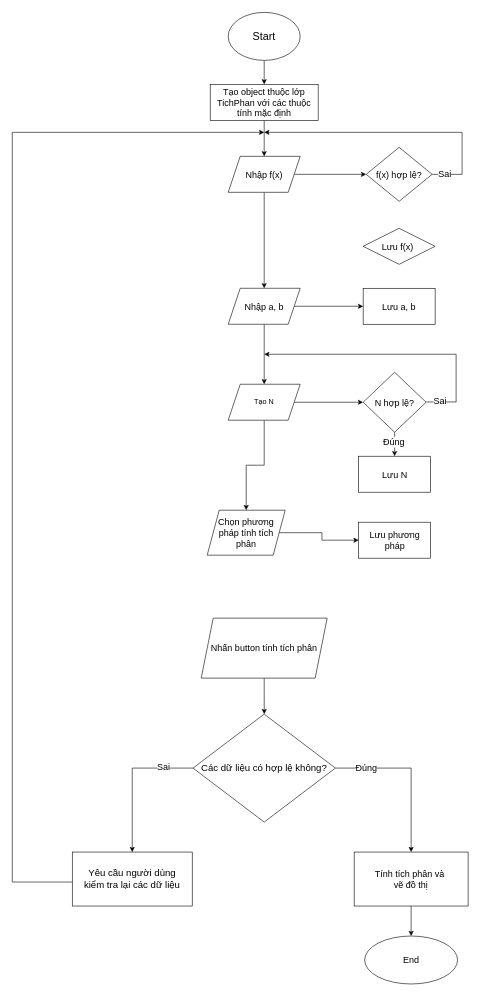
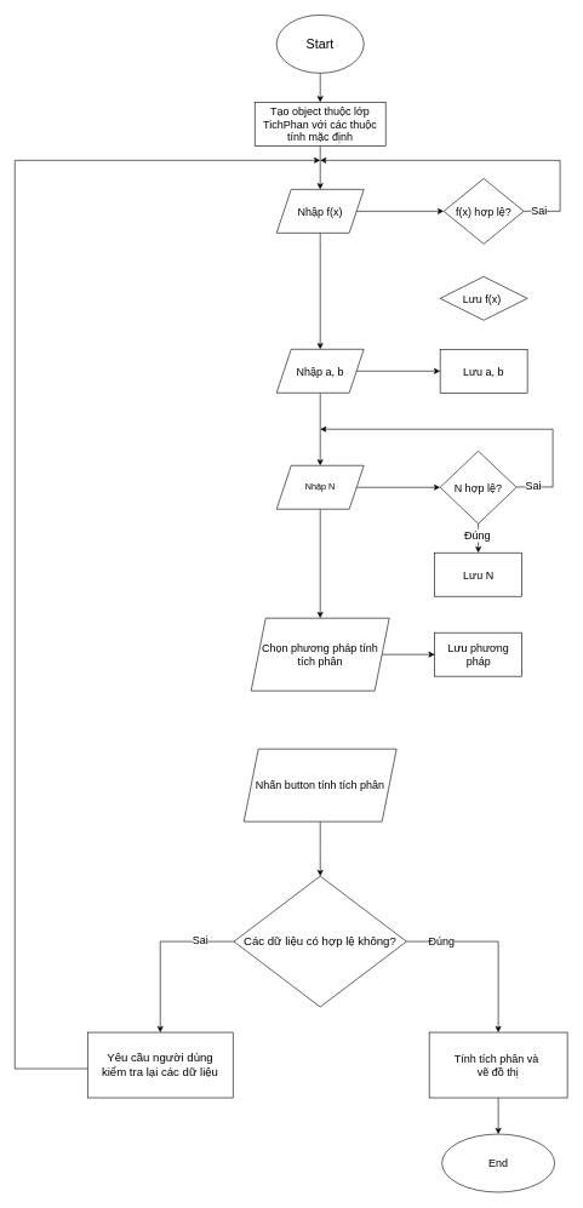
  <mxCell id="0" />
  <mxCell id="1" parent="0" />
  <mxCell id="2" value="" style="edgeStyle=orthogonalEdgeStyle;rounded=0;orthogonalLoop=1;jettySize=auto;html=1;" parent="1" source="3" target="10" edge="1"><mxGeometry relative="1" as="geometry" /></mxCell>
  <mxCell id="3" value="&lt;font style=&quot;font-size: 18px;&quot;&gt;Start&lt;/font&gt;" style="ellipse;whiteSpace=wrap;html=1;" parent="1" vertex="1"><mxGeometry x="380" y="20" width="120" height="80" as="geometry" /></mxCell>
  <mxCell id="4" value="" style="edgeStyle=orthogonalEdgeStyle;rounded=0;orthogonalLoop=1;jettySize=auto;html=1;" parent="1" source="6" target="7" edge="1"><mxGeometry relative="1" as="geometry" /></mxCell>
  <mxCell id="5" value="" style="edgeStyle=orthogonalEdgeStyle;rounded=0;orthogonalLoop=1;jettySize=auto;html=1;" parent="1" source="6" target="17" edge="1"><mxGeometry relative="1" as="geometry" /></mxCell>
  <mxCell id="6" value="&lt;font style=&quot;font-size: 15px;&quot;&gt;Nhập f(x)&lt;/font&gt;" style="shape=parallelogram;perimeter=parallelogramPerimeter;whiteSpace=wrap;html=1;fixedSize=1;" parent="1" vertex="1"><mxGeometry x="380" y="260" width="120" height="60" as="geometry" /></mxCell>
  <mxCell id="7" value="&lt;font style=&quot;font-size: 15px;&quot;&gt;f(x) hợp lệ?&lt;/font&gt;" style="rhombus;whiteSpace=wrap;html=1;" parent="1" vertex="1"><mxGeometry x="610" y="245" width="110" height="90" as="geometry" /></mxCell>
  <mxCell id="8" value="&lt;font style=&quot;font-size: 15px;&quot;&gt;Lưu f(x)&amp;nbsp;&lt;/font&gt;" style="rhombus;whiteSpace=wrap;html=1;" parent="1" vertex="1"><mxGeometry x="605" y="380" width="120" height="60" as="geometry" /></mxCell>
  <mxCell id="9" value="" style="edgeStyle=orthogonalEdgeStyle;rounded=0;orthogonalLoop=1;jettySize=auto;html=1;" parent="1" source="10" target="6" edge="1"><mxGeometry relative="1" as="geometry" /></mxCell>
  <mxCell id="10" value="&lt;font style=&quot;font-size: 15px;&quot;&gt;Tạo object thuộc lớp TichPhan với các thuộc tính mặc định&lt;/font&gt;" style="rounded=0;whiteSpace=wrap;html=1;" parent="1" vertex="1"><mxGeometry x="350" y="140" width="180" height="60" as="geometry" /></mxCell>
  <mxCell id="11" value="" style="endArrow=none;html=1;rounded=0;" parent="1" edge="1"><mxGeometry width="50" height="50" relative="1" as="geometry"><mxPoint x="720" y="290" as="sourcePoint" /><mxPoint x="770" y="290" as="targetPoint" /></mxGeometry></mxCell>
  <mxCell id="12" value="&lt;font style=&quot;font-size: 15px;&quot;&gt;Sai&lt;/font&gt;" style="edgeLabel;html=1;align=center;verticalAlign=middle;resizable=0;points=[];" vertex="1" connectable="0" parent="11"><mxGeometry x="-0.192" y="2" relative="1" as="geometry"><mxPoint as="offset" /></mxGeometry></mxCell>
  <mxCell id="13" value="" style="endArrow=none;html=1;rounded=0;" parent="1" edge="1"><mxGeometry width="50" height="50" relative="1" as="geometry"><mxPoint x="770" y="290" as="sourcePoint" /><mxPoint x="770" y="220" as="targetPoint" /></mxGeometry></mxCell>
  <mxCell id="14" value="" style="endArrow=classic;html=1;rounded=0;" parent="1" edge="1"><mxGeometry width="50" height="50" relative="1" as="geometry"><mxPoint x="770" y="220" as="sourcePoint" /><mxPoint x="440" y="220" as="targetPoint" /></mxGeometry></mxCell>
  <mxCell id="15" value="" style="edgeStyle=orthogonalEdgeStyle;rounded=0;orthogonalLoop=1;jettySize=auto;html=1;" parent="1" source="17" target="20" edge="1"><mxGeometry relative="1" as="geometry" /></mxCell>
  <mxCell id="16" value="" style="edgeStyle=orthogonalEdgeStyle;rounded=0;orthogonalLoop=1;jettySize=auto;html=1;" parent="1" source="17" target="21" edge="1"><mxGeometry relative="1" as="geometry" /></mxCell>
  <mxCell id="17" value="&lt;font style=&quot;font-size: 15px;&quot;&gt;Nhập a, b&lt;/font&gt;" style="shape=parallelogram;perimeter=parallelogramPerimeter;whiteSpace=wrap;html=1;fixedSize=1;" parent="1" vertex="1"><mxGeometry x="380" y="480" width="120" height="60" as="geometry" /></mxCell>
  <mxCell id="18" value="" style="edgeStyle=orthogonalEdgeStyle;rounded=0;orthogonalLoop=1;jettySize=auto;html=1;" parent="1" source="20" target="24" edge="1"><mxGeometry relative="1" as="geometry" /></mxCell>
  <mxCell id="19" value="" style="edgeStyle=orthogonalEdgeStyle;rounded=0;orthogonalLoop=1;jettySize=auto;html=1;" parent="1" source="20" target="31" edge="1"><mxGeometry relative="1" as="geometry" /></mxCell>
- <mxCell id="20" value="Tạo N" style="shape=parallelogram;perimeter=parallelogramPerimeter;whiteSpace=wrap;html=1;fixedSize=1;" parent="1" vertex="1"><mxGeometry x="380" y="640" width="120" height="60" as="geometry" /></mxCell>
+ <mxCell id="20" value="Nhập N" style="shape=parallelogram;perimeter=parallelogramPerimeter;whiteSpace=wrap;html=1;fixedSize=1;" parent="1" vertex="1"><mxGeometry x="380" y="640" width="120" height="60" as="geometry" /></mxCell>
  <mxCell id="21" value="&lt;font style=&quot;font-size: 15px;&quot;&gt;Lưu a, b&lt;/font&gt;" style="whiteSpace=wrap;html=1;" parent="1" vertex="1"><mxGeometry x="605" y="480" width="120" height="60" as="geometry" /></mxCell>
  <mxCell id="22" value="" style="edgeStyle=orthogonalEdgeStyle;rounded=0;orthogonalLoop=1;jettySize=auto;html=1;" parent="1" source="24" target="25" edge="1"><mxGeometry relative="1" as="geometry" /></mxCell>
  <mxCell id="23" value="&lt;font style=&quot;font-size: 15px;&quot;&gt;Đúng&lt;/font&gt;" style="edgeLabel;html=1;align=center;verticalAlign=middle;resizable=0;points=[];" vertex="1" connectable="0" parent="22"><mxGeometry x="-0.23" y="-2" relative="1" as="geometry"><mxPoint as="offset" /></mxGeometry></mxCell>
  <mxCell id="24" value="&lt;font style=&quot;font-size: 15px;&quot;&gt;N hợp lệ?&lt;/font&gt;" style="rhombus;whiteSpace=wrap;html=1;" parent="1" vertex="1"><mxGeometry x="605" y="620" width="105" height="100" as="geometry" /></mxCell>
  <mxCell id="25" value="&lt;font style=&quot;font-size: 15px;&quot;&gt;Lưu N&lt;/font&gt;" style="whiteSpace=wrap;html=1;" parent="1" vertex="1"><mxGeometry x="597.5" y="760" width="120" height="60" as="geometry" /></mxCell>
  <mxCell id="26" value="" style="endArrow=none;html=1;rounded=0;" parent="1" edge="1"><mxGeometry width="50" height="50" relative="1" as="geometry"><mxPoint x="710" y="669.5" as="sourcePoint" /><mxPoint x="760" y="669.5" as="targetPoint" /></mxGeometry></mxCell>
  <mxCell id="27" value="&lt;font style=&quot;font-size: 15px;&quot;&gt;Sai&lt;/font&gt;" style="edgeLabel;html=1;align=center;verticalAlign=middle;resizable=0;points=[];" vertex="1" connectable="0" parent="26"><mxGeometry x="-0.112" y="3" relative="1" as="geometry"><mxPoint as="offset" /></mxGeometry></mxCell>
  <mxCell id="28" value="" style="endArrow=none;html=1;rounded=0;" parent="1" edge="1"><mxGeometry width="50" height="50" relative="1" as="geometry"><mxPoint x="760" y="670" as="sourcePoint" /><mxPoint x="760" y="590" as="targetPoint" /></mxGeometry></mxCell>
  <mxCell id="29" value="" style="endArrow=classic;html=1;rounded=0;" parent="1" edge="1"><mxGeometry width="50" height="50" relative="1" as="geometry"><mxPoint x="760" y="590" as="sourcePoint" /><mxPoint x="440" y="590" as="targetPoint" /></mxGeometry></mxCell>
  <mxCell id="30" value="" style="edgeStyle=orthogonalEdgeStyle;rounded=0;orthogonalLoop=1;jettySize=auto;html=1;" parent="1" source="31" target="32" edge="1"><mxGeometry relative="1" as="geometry" /></mxCell>
- <mxCell id="31" value="&lt;font style=&quot;font-size: 15px;&quot;&gt;Chọn phương pháp tính tích phân&lt;/font&gt;" style="shape=parallelogram;perimeter=parallelogramPerimeter;whiteSpace=wrap;html=1;fixedSize=1;" parent="1" vertex="1"><mxGeometry x="345" y="850" width="130" height="75" as="geometry" /></mxCell>
+ <mxCell id="31" value="&lt;font style=&quot;font-size: 15px;&quot;&gt;Chọn phương pháp tính tích phân&lt;/font&gt;" style="shape=parallelogram;perimeter=parallelogramPerimeter;whiteSpace=wrap;html=1;fixedSize=1;" parent="1" vertex="1"><mxGeometry x="345" y="850" width="190" height="100" as="geometry" /></mxCell>
  <mxCell id="32" value="&lt;font style=&quot;font-size: 15px;&quot;&gt;Lưu phương pháp&lt;/font&gt;" style="whiteSpace=wrap;html=1;" parent="1" vertex="1"><mxGeometry x="597.5" y="870" width="120" height="60" as="geometry" /></mxCell>
  <mxCell id="33" value="" style="edgeStyle=orthogonalEdgeStyle;rounded=0;orthogonalLoop=1;jettySize=auto;html=1;" edge="1" parent="1" source="34" target="39"><mxGeometry relative="1" as="geometry" /></mxCell>
  <mxCell id="34" value="&lt;font style=&quot;font-size: 15px;&quot;&gt;Nhấn button tính tích phân&lt;/font&gt;" style="shape=parallelogram;perimeter=parallelogramPerimeter;whiteSpace=wrap;html=1;fixedSize=1;" vertex="1" parent="1"><mxGeometry x="335" y="1030" width="210" height="100" as="geometry" /></mxCell>
  <mxCell id="35" value="" style="edgeStyle=orthogonalEdgeStyle;rounded=0;orthogonalLoop=1;jettySize=auto;html=1;" edge="1" parent="1" source="39" target="40"><mxGeometry relative="1" as="geometry" /></mxCell>
  <mxCell id="36" value="&lt;font style=&quot;font-size: 15px;&quot;&gt;Sai&lt;/font&gt;" style="edgeLabel;html=1;align=center;verticalAlign=middle;resizable=0;points=[];" vertex="1" connectable="0" parent="35"><mxGeometry x="-0.585" y="-3" relative="1" as="geometry"><mxPoint as="offset" /></mxGeometry></mxCell>
  <mxCell id="37" value="" style="edgeStyle=orthogonalEdgeStyle;rounded=0;orthogonalLoop=1;jettySize=auto;html=1;" edge="1" parent="1" source="39" target="42"><mxGeometry relative="1" as="geometry" /></mxCell>
  <mxCell id="38" value="&lt;span style=&quot;font-size: 15px;&quot;&gt;Đúng&lt;/span&gt;" style="edgeLabel;html=1;align=center;verticalAlign=middle;resizable=0;points=[];" vertex="1" connectable="0" parent="37"><mxGeometry x="-0.614" y="1" relative="1" as="geometry"><mxPoint as="offset" /></mxGeometry></mxCell>
- <mxCell id="39" value="&lt;font size=&quot;3&quot;&gt;Các dữ liệu có hợp lệ không?&lt;/font&gt;" style="rhombus;whiteSpace=wrap;html=1;" vertex="1" parent="1"><mxGeometry x="321.25" y="1190" width="237.5" height="180" as="geometry" /></mxCell>
+ <mxCell id="39" value="&lt;font size=&quot;3&quot;&gt;Các dữ liệu có hợp lệ không?&lt;/font&gt;" style="rhombus;whiteSpace=wrap;html=1;" vertex="1" parent="1"><mxGeometry x="321.25" y="1205" width="237.5" height="180" as="geometry" /></mxCell>
  <mxCell id="40" value="&lt;font size=&quot;3&quot;&gt;Yêu cầu người dùng&lt;br&gt;kiểm tra lại các dữ liệu&lt;br&gt;&lt;/font&gt;" style="whiteSpace=wrap;html=1;" vertex="1" parent="1"><mxGeometry x="120" y="1420" width="200" height="90" as="geometry" /></mxCell>
  <mxCell id="41" value="" style="edgeStyle=orthogonalEdgeStyle;rounded=0;orthogonalLoop=1;jettySize=auto;html=1;" edge="1" parent="1" source="42" target="46"><mxGeometry relative="1" as="geometry" /></mxCell>
  <mxCell id="42" value="&lt;font style=&quot;font-size: 15px;&quot;&gt;Tính tích phân và&amp;nbsp;&lt;br&gt;vẽ đồ thị&lt;/font&gt;" style="whiteSpace=wrap;html=1;" vertex="1" parent="1"><mxGeometry x="590" y="1420" width="190" height="90" as="geometry" /></mxCell>
  <mxCell id="43" value="" style="endArrow=none;html=1;rounded=0;" edge="1" parent="1"><mxGeometry width="50" height="50" relative="1" as="geometry"><mxPoint x="20" y="1470" as="sourcePoint" /><mxPoint x="120" y="1470" as="targetPoint" /></mxGeometry></mxCell>
  <mxCell id="44" value="" style="endArrow=none;html=1;rounded=0;" edge="1" parent="1"><mxGeometry width="50" height="50" relative="1" as="geometry"><mxPoint x="20" y="1470" as="sourcePoint" /><mxPoint x="20" y="220" as="targetPoint" /></mxGeometry></mxCell>
  <mxCell id="45" value="" style="endArrow=classic;html=1;rounded=0;" edge="1" parent="1"><mxGeometry width="50" height="50" relative="1" as="geometry"><mxPoint x="20" y="220" as="sourcePoint" /><mxPoint x="440" y="220" as="targetPoint" /></mxGeometry></mxCell>
  <mxCell id="46" value="&lt;font style=&quot;font-size: 15px;&quot;&gt;End&lt;/font&gt;" style="ellipse;whiteSpace=wrap;html=1;" vertex="1" parent="1"><mxGeometry x="607.5" y="1560" width="155" height="80" as="geometry" /></mxCell>
